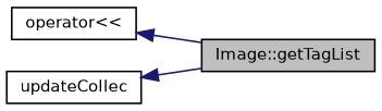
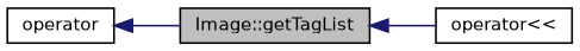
  digraph {
    rankdir=LR
    node [color=black fillcolor=white fontname=Helvetica fontsize=10 shape=record style=filled]
    edge [color=midnightblue dir=back fontname=Helvetica fontsize=10 labelfontname=Helvetica labelfontsize=10 style=solid]
    n1 [fillcolor=grey75 fontcolor=black height=0.2 label="Image::getTagList" width=0.4]
    n2 [height=0.2 label="operator\<\<" width=0.4]
-   n3 [height=0.2 label=updateCollec width=0.4]
-   n2 -> n1
+   n3 [height=0.2 label=operator width=0.4]
+   n1 -> n2
    n3 -> n1
  }
